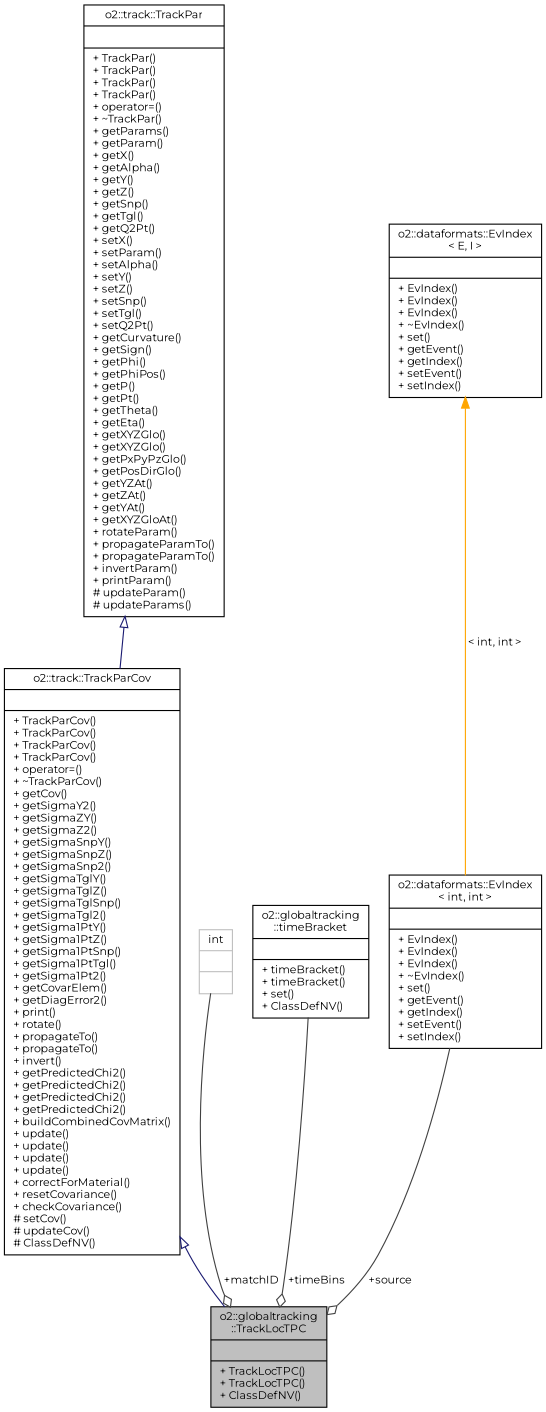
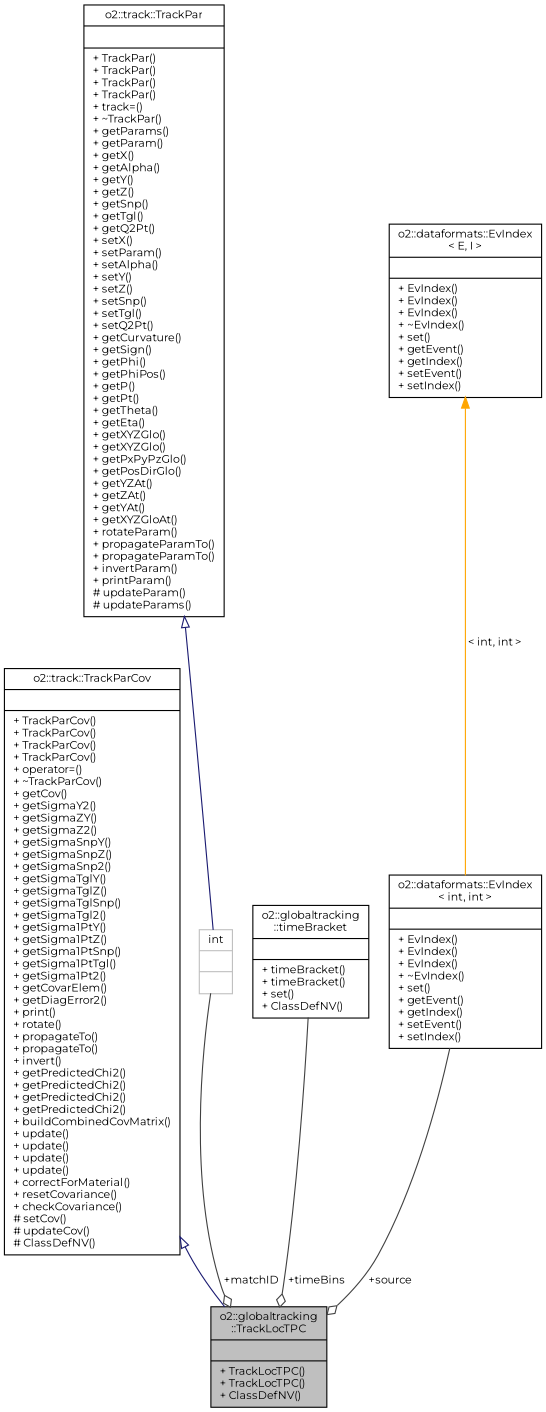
  digraph {
    fontname=Montserrat
    node [color=black fontname=Montserrat fontsize=10 shape=record]
    edge [color=grey25 fontname=Montserrat fontsize=10 labelfontname=Helvetica labelfontsize=10 style=solid]
    n1 [fillcolor=grey75 fontcolor=black height=0.2 label="{o2::globaltracking\l::TrackLocTPC\n||+ TrackLocTPC()\l+ TrackLocTPC()\l+ ClassDefNV()\l}" style=filled width=0.4]
    n2 [height=0.2 label="{o2::track::TrackParCov\n||+ TrackParCov()\l+ TrackParCov()\l+ TrackParCov()\l+ TrackParCov()\l+ operator=()\l+ ~TrackParCov()\l+ getCov()\l+ getSigmaY2()\l+ getSigmaZY()\l+ getSigmaZ2()\l+ getSigmaSnpY()\l+ getSigmaSnpZ()\l+ getSigmaSnp2()\l+ getSigmaTglY()\l+ getSigmaTglZ()\l+ getSigmaTglSnp()\l+ getSigmaTgl2()\l+ getSigma1PtY()\l+ getSigma1PtZ()\l+ getSigma1PtSnp()\l+ getSigma1PtTgl()\l+ getSigma1Pt2()\l+ getCovarElem()\l+ getDiagError2()\l+ print()\l+ rotate()\l+ propagateTo()\l+ propagateTo()\l+ invert()\l+ getPredictedChi2()\l+ getPredictedChi2()\l+ getPredictedChi2()\l+ getPredictedChi2()\l+ buildCombinedCovMatrix()\l+ update()\l+ update()\l+ update()\l+ update()\l+ correctForMaterial()\l+ resetCovariance()\l+ checkCovariance()\l# setCov()\l# updateCov()\l# ClassDefNV()\l}" width=0.4]
-   n3 [height=0.2 label="{o2::track::TrackPar\n||+ TrackPar()\l+ TrackPar()\l+ TrackPar()\l+ TrackPar()\l+ operator=()\l+ ~TrackPar()\l+ getParams()\l+ getParam()\l+ getX()\l+ getAlpha()\l+ getY()\l+ getZ()\l+ getSnp()\l+ getTgl()\l+ getQ2Pt()\l+ setX()\l+ setParam()\l+ setAlpha()\l+ setY()\l+ setZ()\l+ setSnp()\l+ setTgl()\l+ setQ2Pt()\l+ getCurvature()\l+ getSign()\l+ getPhi()\l+ getPhiPos()\l+ getP()\l+ getPt()\l+ getTheta()\l+ getEta()\l+ getXYZGlo()\l+ getXYZGlo()\l+ getPxPyPzGlo()\l+ getPosDirGlo()\l+ getYZAt()\l+ getZAt()\l+ getYAt()\l+ getXYZGloAt()\l+ rotateParam()\l+ propagateParamTo()\l+ propagateParamTo()\l+ invertParam()\l+ printParam()\l# updateParam()\l# updateParams()\l}" width=0.4]
+   n3 [height=0.2 label="{o2::track::TrackPar\n||+ TrackPar()\l+ TrackPar()\l+ TrackPar()\l+ TrackPar()\l+ track=()\l+ ~TrackPar()\l+ getParams()\l+ getParam()\l+ getX()\l+ getAlpha()\l+ getY()\l+ getZ()\l+ getSnp()\l+ getTgl()\l+ getQ2Pt()\l+ setX()\l+ setParam()\l+ setAlpha()\l+ setY()\l+ setZ()\l+ setSnp()\l+ setTgl()\l+ setQ2Pt()\l+ getCurvature()\l+ getSign()\l+ getPhi()\l+ getPhiPos()\l+ getP()\l+ getPt()\l+ getTheta()\l+ getEta()\l+ getXYZGlo()\l+ getXYZGlo()\l+ getPxPyPzGlo()\l+ getPosDirGlo()\l+ getYZAt()\l+ getZAt()\l+ getYAt()\l+ getXYZGloAt()\l+ rotateParam()\l+ propagateParamTo()\l+ propagateParamTo()\l+ invertParam()\l+ printParam()\l# updateParam()\l# updateParams()\l}" width=0.4]
    n4 [height=0.2 label="{o2::globaltracking\l::timeBracket\n||+ timeBracket()\l+ timeBracket()\l+ set()\l+ ClassDefNV()\l}" width=0.4]
    n5 [height=0.2 label="{o2::dataformats::EvIndex\l\< int, int \>\n||+ EvIndex()\l+ EvIndex()\l+ EvIndex()\l+ ~EvIndex()\l+ set()\l+ getEvent()\l+ getIndex()\l+ setEvent()\l+ setIndex()\l}" width=0.4]
    n6 [height=0.2 label="{o2::dataformats::EvIndex\l\< E, I \>\n||+ EvIndex()\l+ EvIndex()\l+ EvIndex()\l+ ~EvIndex()\l+ set()\l+ getEvent()\l+ getIndex()\l+ setEvent()\l+ setIndex()\l}" width=0.4]
    n7 [color=grey75 height=0.2 label="{int\n||}" width=0.4]
    n2 -> n1 [arrowtail=onormal color=midnightblue dir=back]
-   n3 -> n2 [arrowtail=onormal color=midnightblue dir=back]
+   n3 -> n7 [arrowtail=onormal color=midnightblue dir=back]
    n4 -> n1 [arrowhead=odiamond label=" +timeBins"]
    n5 -> n1 [arrowhead=odiamond label=" +source"]
    n6 -> n5 [color=orange dir=back label=" \< int, int \>"]
    n7 -> n1 [arrowhead=odiamond label=" +matchID"]
  }
